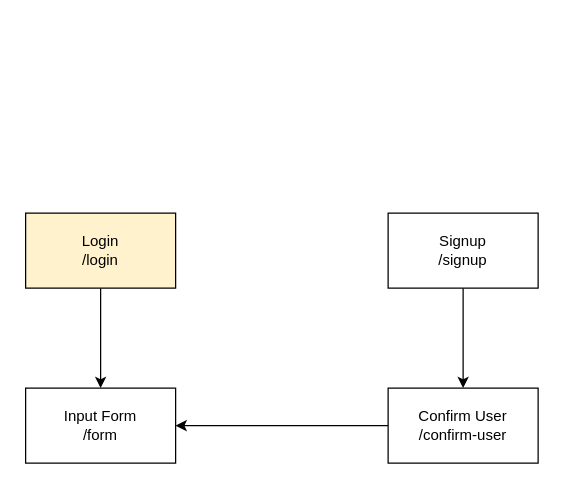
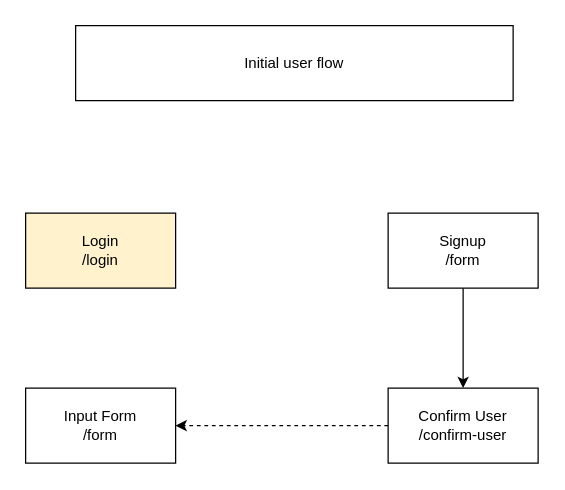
  <mxCell id="0" />
  <mxCell id="1" parent="0" />
- <mxCell id="3" value="" style="edgeStyle=orthogonalEdgeStyle;rounded=0;orthogonalLoop=1;jettySize=auto;html=1;" edge="1" parent="1" source="4" target="9"><mxGeometry relative="1" as="geometry" /></mxCell>
+ <mxCell id="2" value="Initial user flow" style="rounded=0;whiteSpace=wrap;html=1;" vertex="1" parent="1"><mxGeometry x="60" y="20" width="350" height="60" as="geometry" /></mxCell>
  <mxCell id="4" value="&lt;div&gt;Login&lt;/div&gt;&lt;div&gt;/login&lt;br&gt;&lt;/div&gt;" style="rounded=0;whiteSpace=wrap;html=1;fillColor=#fff2cc;" vertex="1" parent="1"><mxGeometry x="20" y="170" width="120" height="60" as="geometry" /></mxCell>
  <mxCell id="5" value="" style="edgeStyle=orthogonalEdgeStyle;rounded=0;orthogonalLoop=1;jettySize=auto;html=1;" edge="1" parent="1" source="6" target="8"><mxGeometry relative="1" as="geometry" /></mxCell>
- <mxCell id="6" value="&lt;div&gt;Signup&lt;/div&gt;/signup" style="rounded=0;whiteSpace=wrap;html=1;" vertex="1" parent="1"><mxGeometry x="310" y="170" width="120" height="60" as="geometry" /></mxCell>
- <mxCell id="7" style="edgeStyle=orthogonalEdgeStyle;rounded=0;orthogonalLoop=1;jettySize=auto;html=1;entryX=1;entryY=0.5;entryDx=0;entryDy=0;" edge="1" parent="1" source="8" target="9"><mxGeometry relative="1" as="geometry" /></mxCell>
+ <mxCell id="6" value="&lt;div&gt;Signup&lt;/div&gt;/form" style="rounded=0;whiteSpace=wrap;html=1;" vertex="1" parent="1"><mxGeometry x="310" y="170" width="120" height="60" as="geometry" /></mxCell>
+ <mxCell id="7" style="edgeStyle=orthogonalEdgeStyle;rounded=0;orthogonalLoop=1;jettySize=auto;html=1;entryX=1;entryY=0.5;entryDx=0;entryDy=0;dashed=1;" edge="1" parent="1" source="8" target="9"><mxGeometry relative="1" as="geometry" /></mxCell>
  <mxCell id="8" value="&lt;div&gt;Confirm User&lt;/div&gt;/confirm-user" style="rounded=0;whiteSpace=wrap;html=1;" vertex="1" parent="1"><mxGeometry x="310" y="310" width="120" height="60" as="geometry" /></mxCell>
  <mxCell id="9" value="&lt;div&gt;Input Form&lt;/div&gt;/form" style="whiteSpace=wrap;html=1;rounded=0;" vertex="1" parent="1"><mxGeometry x="20" y="310" width="120" height="60" as="geometry" /></mxCell>
